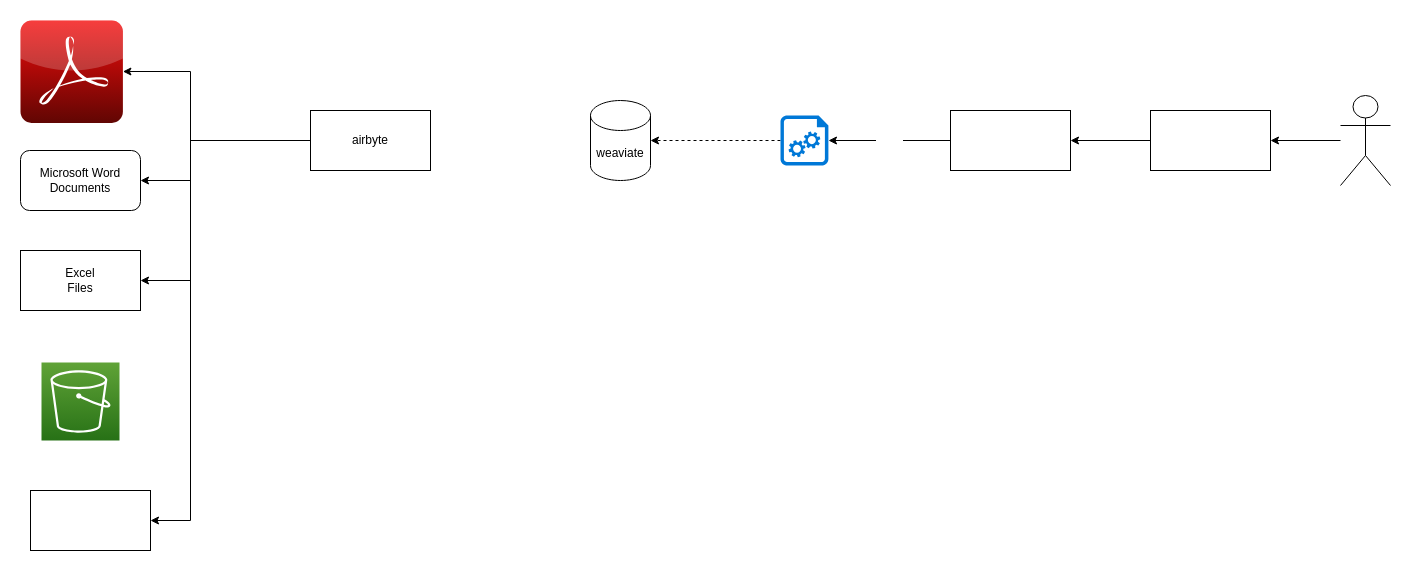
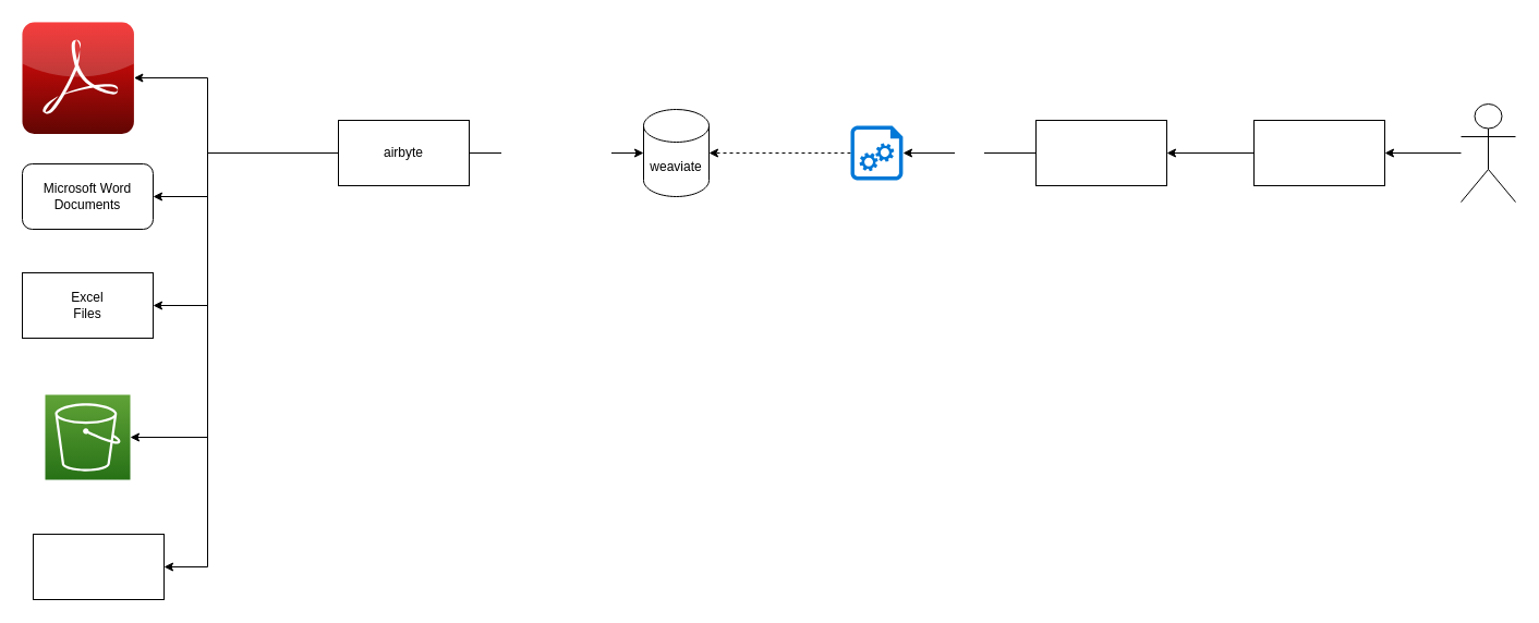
  <mxCell id="0" />
  <mxCell id="1" parent="0" />
  <mxCell id="2" style="edgeStyle=orthogonalEdgeStyle;rounded=0;orthogonalLoop=1;jettySize=auto;html=1;fontColor=#FFFFFF;" parent="1" source="9" target="11" edge="1"><mxGeometry relative="1" as="geometry"><Array as="points"><mxPoint x="190" y="140" /><mxPoint x="190" y="71" /></Array></mxGeometry></mxCell>
  <mxCell id="3" style="edgeStyle=orthogonalEdgeStyle;rounded=0;orthogonalLoop=1;jettySize=auto;html=1;fontColor=#FFFFFF;" parent="1" source="9" target="12" edge="1"><mxGeometry relative="1" as="geometry"><Array as="points"><mxPoint x="190" y="140" /><mxPoint x="190" y="180" /></Array></mxGeometry></mxCell>
  <mxCell id="4" style="edgeStyle=orthogonalEdgeStyle;rounded=0;orthogonalLoop=1;jettySize=auto;html=1;entryX=1;entryY=0.5;entryDx=0;entryDy=0;fontColor=#FFFFFF;" parent="1" source="9" target="13" edge="1"><mxGeometry relative="1" as="geometry"><Array as="points"><mxPoint x="190" y="140" /><mxPoint x="190" y="280" /></Array></mxGeometry></mxCell>
+ <mxCell id="5" style="edgeStyle=orthogonalEdgeStyle;rounded=0;orthogonalLoop=1;jettySize=auto;html=1;entryX=1;entryY=0.5;entryDx=0;entryDy=0;entryPerimeter=0;fontColor=#FFFFFF;" parent="1" source="9" target="14" edge="1"><mxGeometry relative="1" as="geometry"><Array as="points"><mxPoint x="190" y="140" /><mxPoint x="190" y="401" /></Array></mxGeometry></mxCell>
+ <mxCell id="6" value="fetch data" style="edgeLabel;html=1;align=center;verticalAlign=middle;resizable=0;points=[];fontColor=#FFFFFF;fontStyle=1" parent="5" vertex="1" connectable="0"><mxGeometry x="-0.611" y="2" relative="1" as="geometry"><mxPoint x="18" y="8" as="offset" /></mxGeometry></mxCell>
+ <mxCell id="7" value="&lt;b&gt;create embeddings&lt;br&gt;and save data&lt;/b&gt;" style="edgeStyle=orthogonalEdgeStyle;rounded=0;orthogonalLoop=1;jettySize=auto;html=1;entryX=0;entryY=0.5;entryDx=0;entryDy=0;entryPerimeter=0;fontColor=#FFFFFF;" parent="1" source="9" target="10" edge="1"><mxGeometry relative="1" as="geometry" /></mxCell>
  <mxCell id="8" style="edgeStyle=orthogonalEdgeStyle;rounded=0;orthogonalLoop=1;jettySize=auto;html=1;entryX=1;entryY=0.5;entryDx=0;entryDy=0;fontColor=#FFFFFF;" parent="1" source="9" target="15" edge="1"><mxGeometry relative="1" as="geometry"><Array as="points"><mxPoint x="190" y="140" /><mxPoint x="190" y="520" /></Array></mxGeometry></mxCell>
  <mxCell id="9" value="airbyte" style="rounded=0;whiteSpace=wrap;html=1;" parent="1" vertex="1"><mxGeometry x="310" y="110" width="120" height="60" as="geometry" /></mxCell>
  <mxCell id="10" value="weaviate" style="shape=cylinder3;whiteSpace=wrap;html=1;boundedLbl=1;backgroundOutline=1;size=15;" parent="1" vertex="1"><mxGeometry x="590" y="100" width="60" height="80" as="geometry" /></mxCell>
  <mxCell id="11" value="" style="dashed=0;outlineConnect=0;html=1;align=center;labelPosition=center;verticalLabelPosition=bottom;verticalAlign=top;shape=mxgraph.webicons.adobe_pdf;fillColor=#F40C0C;gradientColor=#610603" parent="1" vertex="1"><mxGeometry x="20" y="20" width="102.4" height="102.4" as="geometry" /></mxCell>
  <mxCell id="12" value="Microsoft Word&lt;br&gt;Documents" style="whiteSpace=wrap;html=1;rounded=1;" parent="1" vertex="1"><mxGeometry x="20" y="150" width="120" height="60" as="geometry" /></mxCell>
  <mxCell id="13" value="Excel&lt;br&gt;Files" style="rounded=0;whiteSpace=wrap;html=1;" parent="1" vertex="1"><mxGeometry x="20" y="250" width="120" height="60" as="geometry" /></mxCell>
  <mxCell id="14" value="&lt;b&gt;&lt;font color=&quot;#ffffff&quot;&gt;S3 Bucket&lt;/font&gt;&lt;/b&gt;" style="sketch=0;points=[[0,0,0],[0.25,0,0],[0.5,0,0],[0.75,0,0],[1,0,0],[0,1,0],[0.25,1,0],[0.5,1,0],[0.75,1,0],[1,1,0],[0,0.25,0],[0,0.5,0],[0,0.75,0],[1,0.25,0],[1,0.5,0],[1,0.75,0]];outlineConnect=0;fontColor=#232F3E;gradientColor=#60A337;gradientDirection=north;fillColor=#277116;strokeColor=#ffffff;dashed=0;verticalLabelPosition=bottom;verticalAlign=top;align=center;html=1;fontSize=12;fontStyle=0;aspect=fixed;shape=mxgraph.aws4.resourceIcon;resIcon=mxgraph.aws4.s3;" parent="1" vertex="1"><mxGeometry x="41" y="362" width="78" height="78" as="geometry" /></mxCell>
  <mxCell id="15" value="...." style="rounded=0;whiteSpace=wrap;html=1;fontColor=#FFFFFF;" parent="1" vertex="1"><mxGeometry x="30" y="490" width="120" height="60" as="geometry" /></mxCell>
  <mxCell id="16" value="proxy" style="edgeStyle=orthogonalEdgeStyle;rounded=0;orthogonalLoop=1;jettySize=auto;html=1;entryX=1;entryY=0.5;entryDx=0;entryDy=0;entryPerimeter=0;fontColor=#FFFFFF;" parent="1" source="17" target="23" edge="1"><mxGeometry relative="1" as="geometry" /></mxCell>
  <mxCell id="17" value="ollama" style="rounded=0;whiteSpace=wrap;html=1;fontColor=#FFFFFF;" parent="1" vertex="1"><mxGeometry x="950" y="110" width="120" height="60" as="geometry" /></mxCell>
  <mxCell id="18" style="edgeStyle=orthogonalEdgeStyle;rounded=0;orthogonalLoop=1;jettySize=auto;html=1;fontColor=#FFFFFF;" parent="1" source="19" target="21" edge="1"><mxGeometry relative="1" as="geometry" /></mxCell>
  <mxCell id="19" value="User" style="shape=umlActor;verticalLabelPosition=bottom;verticalAlign=top;html=1;outlineConnect=0;fontColor=#FFFFFF;" parent="1" vertex="1"><mxGeometry x="1340" y="95" width="50" height="90" as="geometry" /></mxCell>
  <mxCell id="20" style="edgeStyle=orthogonalEdgeStyle;rounded=0;orthogonalLoop=1;jettySize=auto;html=1;fontColor=#FFFFFF;" parent="1" source="21" target="17" edge="1"><mxGeometry relative="1" as="geometry" /></mxCell>
  <mxCell id="21" value="Custom ollama&lt;br&gt;webui" style="rounded=0;whiteSpace=wrap;html=1;fontColor=#FFFFFF;" parent="1" vertex="1"><mxGeometry x="1150" y="110" width="120" height="60" as="geometry" /></mxCell>
  <mxCell id="22" style="edgeStyle=orthogonalEdgeStyle;rounded=0;orthogonalLoop=1;jettySize=auto;html=1;entryX=1;entryY=0.5;entryDx=0;entryDy=0;entryPerimeter=0;fontColor=#FFFFFF;dashed=1;" parent="1" source="23" target="10" edge="1"><mxGeometry relative="1" as="geometry" /></mxCell>
  <mxCell id="23" value="Middleware&lt;br&gt;with llamaindex + more" style="sketch=0;aspect=fixed;pointerEvents=1;shadow=0;dashed=0;html=1;strokeColor=none;labelPosition=center;verticalLabelPosition=bottom;verticalAlign=top;align=center;shape=mxgraph.azure.startup_task;fillColor=#0078D7;fontColor=#FFFFFF;" parent="1" vertex="1"><mxGeometry x="780" y="115" width="48" height="50" as="geometry" /></mxCell>
